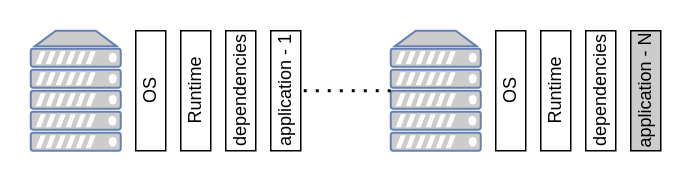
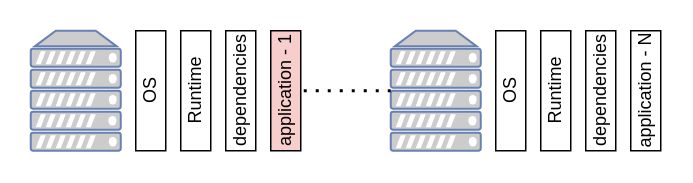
  <mxCell id="0" />
  <mxCell id="1" parent="0" />
  <mxCell id="2" value="" style="fontColor=#0066CC;verticalAlign=top;verticalLabelPosition=bottom;labelPosition=center;align=center;html=1;outlineConnect=0;fillColor=#CCCCCC;strokeColor=#6881B3;gradientColor=none;gradientDirection=north;strokeWidth=2;shape=mxgraph.networks.server;" vertex="1" parent="1"><mxGeometry x="20" y="20" width="60" height="80" as="geometry" /></mxCell>
  <mxCell id="3" value="OS" style="rounded=0;whiteSpace=wrap;html=1;horizontal=0;" vertex="1" parent="1"><mxGeometry x="90" y="20" width="20" height="80" as="geometry" /></mxCell>
  <mxCell id="4" value="Runtime" style="rounded=0;whiteSpace=wrap;html=1;horizontal=0;" vertex="1" parent="1"><mxGeometry x="120" y="20" width="20" height="80" as="geometry" /></mxCell>
- <mxCell id="5" value="application - 1" style="rounded=0;whiteSpace=wrap;html=1;horizontal=0;" vertex="1" parent="1"><mxGeometry x="180" y="20" width="20" height="80" as="geometry" /></mxCell>
+ <mxCell id="5" value="application - 1" style="rounded=0;whiteSpace=wrap;html=1;horizontal=0;fillColor=#f8cecc;" vertex="1" parent="1"><mxGeometry x="180" y="20" width="20" height="80" as="geometry" /></mxCell>
  <mxCell id="6" value="dependencies" style="rounded=0;whiteSpace=wrap;html=1;horizontal=0;" vertex="1" parent="1"><mxGeometry x="150" y="20" width="20" height="80" as="geometry" /></mxCell>
  <mxCell id="7" value="" style="fontColor=#0066CC;verticalAlign=top;verticalLabelPosition=bottom;labelPosition=center;align=center;html=1;outlineConnect=0;fillColor=#CCCCCC;strokeColor=#6881B3;gradientColor=none;gradientDirection=north;strokeWidth=2;shape=mxgraph.networks.server;" vertex="1" parent="1"><mxGeometry x="260" y="20" width="60" height="80" as="geometry" /></mxCell>
  <mxCell id="8" value="OS" style="rounded=0;whiteSpace=wrap;html=1;horizontal=0;" vertex="1" parent="1"><mxGeometry x="330" y="20" width="20" height="80" as="geometry" /></mxCell>
  <mxCell id="9" value="Runtime" style="rounded=0;whiteSpace=wrap;html=1;horizontal=0;" vertex="1" parent="1"><mxGeometry x="360" y="20" width="20" height="80" as="geometry" /></mxCell>
- <mxCell id="10" value="application - N" style="rounded=0;whiteSpace=wrap;html=1;horizontal=0;fillColor=#cccccc;" vertex="1" parent="1"><mxGeometry x="420" y="20" width="20" height="80" as="geometry" /></mxCell>
+ <mxCell id="10" value="application - N" style="rounded=0;whiteSpace=wrap;html=1;horizontal=0;" vertex="1" parent="1"><mxGeometry x="420" y="20" width="20" height="80" as="geometry" /></mxCell>
  <mxCell id="11" value="dependencies" style="rounded=0;whiteSpace=wrap;html=1;horizontal=0;" vertex="1" parent="1"><mxGeometry x="390" y="20" width="20" height="80" as="geometry" /></mxCell>
  <mxCell id="12" value="" style="endArrow=none;dashed=1;html=1;dashPattern=1 3;strokeWidth=2;entryX=0;entryY=0.5;entryDx=0;entryDy=0;entryPerimeter=0;" edge="1" parent="1" target="7"><mxGeometry width="50" height="50" relative="1" as="geometry"><mxPoint x="202" y="60" as="sourcePoint" /><mxPoint x="380" y="240" as="targetPoint" /></mxGeometry></mxCell>
